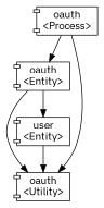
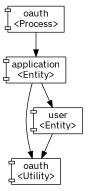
  digraph {
    fontname="IBM Plex Sans"
    rankdir=TB
    node [fontname="IBM Plex Sans" shape=component]
    edge [fontname="IBM Plex Sans"]
    n1 [label="oauth\n<Process>"]
-   n2 [label="oauth\n<Entity>"]
+   n2 [label="application\n<Entity>"]
    n3 [label="oauth\n<Utility>"]
    n4 [label="user\n<Entity>"]
    n1 -> n2
-   n1 -> n3
    n2 -> n3
    n2 -> n4
    n4 -> n3
  }
